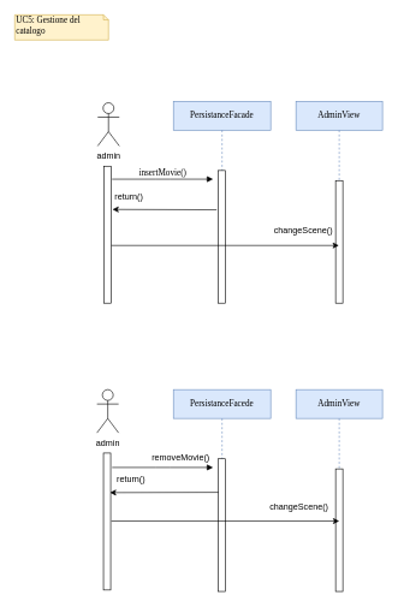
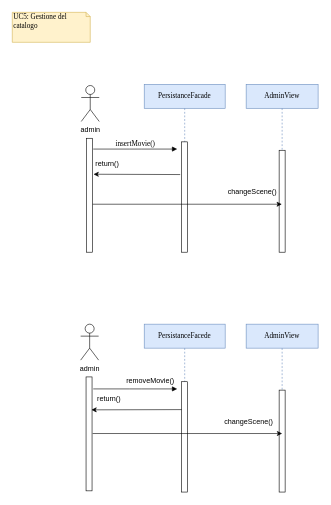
  <mxCell id="0" />
  <mxCell id="1" parent="0" />
  <mxCell id="2" value="PersistanceFacade" style="shape=umlLifeline;perimeter=lifelinePerimeter;whiteSpace=wrap;html=1;container=1;collapsible=0;recursiveResize=0;outlineConnect=0;rounded=0;shadow=0;comic=0;labelBackgroundColor=none;strokeWidth=1;fontFamily=Verdana;fontSize=12;align=center;fillColor=#dae8fc;strokeColor=#6c8ebf;" parent="1" vertex="1"><mxGeometry x="240" y="140" width="135" height="280" as="geometry" /></mxCell>
  <mxCell id="3" value="" style="html=1;points=[];perimeter=orthogonalPerimeter;rounded=0;shadow=0;comic=0;labelBackgroundColor=none;strokeWidth=1;fontFamily=Verdana;fontSize=12;align=center;" parent="2" vertex="1"><mxGeometry x="62.5" y="96" width="10" height="184" as="geometry" /></mxCell>
  <mxCell id="4" value="insertMovie()" style="html=1;verticalAlign=bottom;endArrow=block;entryX=0;entryY=0;labelBackgroundColor=none;fontFamily=Verdana;fontSize=12;edgeStyle=elbowEdgeStyle;elbow=vertical;" parent="1" edge="1"><mxGeometry relative="1" as="geometry"><mxPoint x="155" y="248" as="sourcePoint" /><mxPoint x="295" y="248" as="targetPoint" /></mxGeometry></mxCell>
- <mxCell id="5" value="UC5: Gestione del catalogo" style="shape=note;whiteSpace=wrap;html=1;size=7;verticalAlign=top;align=left;spacingTop=-6;rounded=0;shadow=0;comic=0;labelBackgroundColor=none;strokeWidth=1;fontFamily=Verdana;fontSize=12;fillColor=#fff2cc;strokeColor=#d6b656;" parent="1" vertex="1"><mxGeometry width="130" height="35" as="geometry" x="20" y="20" /></mxCell>
+ <mxCell id="5" value="UC5: Gestione del catalogo" style="shape=note;whiteSpace=wrap;html=1;size=7;verticalAlign=top;align=left;spacingTop=-6;rounded=0;shadow=0;comic=0;labelBackgroundColor=none;strokeWidth=1;fontFamily=Verdana;fontSize=12;fillColor=#fff2cc;strokeColor=#d6b656;" parent="1" vertex="1"><mxGeometry x="20" y="20" width="130" height="50" as="geometry" /></mxCell>
  <mxCell id="6" value="AdminView" style="shape=umlLifeline;perimeter=lifelinePerimeter;whiteSpace=wrap;html=1;container=1;collapsible=0;recursiveResize=0;outlineConnect=0;rounded=0;shadow=0;comic=0;labelBackgroundColor=none;strokeWidth=1;fontFamily=Verdana;fontSize=12;align=center;fillColor=#dae8fc;strokeColor=#6c8ebf;" parent="1" vertex="1"><mxGeometry x="410" y="140" width="120" height="280" as="geometry" /></mxCell>
  <mxCell id="7" value="" style="html=1;points=[];perimeter=orthogonalPerimeter;rounded=0;shadow=0;comic=0;labelBackgroundColor=none;strokeWidth=1;fontFamily=Verdana;fontSize=12;align=center;" parent="6" vertex="1"><mxGeometry x="55" y="110" width="10" height="170" as="geometry" /></mxCell>
  <mxCell id="8" value="PersistanceFacede" style="shape=umlLifeline;perimeter=lifelinePerimeter;whiteSpace=wrap;html=1;container=1;collapsible=0;recursiveResize=0;outlineConnect=0;rounded=0;shadow=0;comic=0;labelBackgroundColor=none;strokeWidth=1;fontFamily=Verdana;fontSize=12;align=center;fillColor=#dae8fc;strokeColor=#6c8ebf;" parent="1" vertex="1"><mxGeometry x="240" y="540" width="135" height="280" as="geometry" /></mxCell>
  <mxCell id="9" value="" style="html=1;points=[];perimeter=orthogonalPerimeter;rounded=0;shadow=0;comic=0;labelBackgroundColor=none;strokeWidth=1;fontFamily=Verdana;fontSize=12;align=center;" parent="8" vertex="1"><mxGeometry x="62.5" y="96" width="10" height="184" as="geometry" /></mxCell>
  <mxCell id="10" value="" style="endArrow=classic;html=1;rounded=0;entryX=0.9;entryY=0.289;entryDx=0;entryDy=0;entryPerimeter=0;" edge="1" parent="8" target="19"><mxGeometry width="50" height="50" relative="1" as="geometry"><mxPoint x="62.5" y="142.5" as="sourcePoint" /><mxPoint x="-82" y="142" as="targetPoint" /></mxGeometry></mxCell>
  <mxCell id="11" value="return()" style="text;html=1;align=center;verticalAlign=middle;resizable=0;points=[];autosize=1;strokeColor=none;fillColor=none;" vertex="1" parent="8"><mxGeometry x="-89.5" y="110" width="60" height="30" as="geometry" /></mxCell>
  <mxCell id="12" value="" style="html=1;verticalAlign=bottom;endArrow=block;entryX=0;entryY=0;labelBackgroundColor=none;fontFamily=Verdana;fontSize=12;edgeStyle=elbowEdgeStyle;elbow=vertical;" parent="1" edge="1"><mxGeometry x="0.071" y="8" relative="1" as="geometry"><mxPoint x="155" y="648" as="sourcePoint" /><mxPoint x="295" y="648" as="targetPoint" /><mxPoint as="offset" /></mxGeometry></mxCell>
  <mxCell id="13" value="AdminView" style="shape=umlLifeline;perimeter=lifelinePerimeter;whiteSpace=wrap;html=1;container=1;collapsible=0;recursiveResize=0;outlineConnect=0;rounded=0;shadow=0;comic=0;labelBackgroundColor=none;strokeWidth=1;fontFamily=Verdana;fontSize=12;align=center;fillColor=#dae8fc;strokeColor=#6c8ebf;" parent="1" vertex="1"><mxGeometry x="410" y="540" width="120" height="280" as="geometry" /></mxCell>
  <mxCell id="14" value="" style="html=1;points=[];perimeter=orthogonalPerimeter;rounded=0;shadow=0;comic=0;labelBackgroundColor=none;strokeWidth=1;fontFamily=Verdana;fontSize=12;align=center;" parent="13" vertex="1"><mxGeometry x="55" y="110" width="10" height="170" as="geometry" /></mxCell>
  <mxCell id="15" value="" style="html=1;points=[];perimeter=orthogonalPerimeter;rounded=0;shadow=0;comic=0;labelBackgroundColor=none;strokeWidth=1;fontFamily=Verdana;fontSize=12;align=center;" vertex="1" parent="1"><mxGeometry x="144" y="230" width="10" height="190" as="geometry" /></mxCell>
  <mxCell id="16" value="admin" style="shape=umlActor;verticalLabelPosition=bottom;verticalAlign=top;html=1;outlineConnect=0;" vertex="1" parent="1"><mxGeometry x="135" y="142" width="30" height="60" as="geometry" /></mxCell>
  <mxCell id="17" value="" style="endArrow=classic;html=1;rounded=0;" edge="1" parent="1"><mxGeometry width="50" height="50" relative="1" as="geometry"><mxPoint x="300" y="290.5" as="sourcePoint" /><mxPoint x="155.5" y="290" as="targetPoint" /></mxGeometry></mxCell>
  <mxCell id="18" value="return()" style="text;html=1;align=center;verticalAlign=middle;resizable=0;points=[];autosize=1;strokeColor=none;fillColor=none;" vertex="1" parent="1"><mxGeometry x="148" y="258" width="60" height="30" as="geometry" /></mxCell>
  <mxCell id="19" value="" style="html=1;points=[];perimeter=orthogonalPerimeter;rounded=0;shadow=0;comic=0;labelBackgroundColor=none;strokeWidth=1;fontFamily=Verdana;fontSize=12;align=center;" vertex="1" parent="1"><mxGeometry x="143" y="628" width="10" height="190" as="geometry" /></mxCell>
  <mxCell id="20" value="admin" style="shape=umlActor;verticalLabelPosition=bottom;verticalAlign=top;html=1;outlineConnect=0;" vertex="1" parent="1"><mxGeometry x="134" y="540" width="30" height="60" as="geometry" /></mxCell>
  <mxCell id="21" value="removeMovie()" style="text;html=1;align=center;verticalAlign=middle;resizable=0;points=[];autosize=1;strokeColor=none;fillColor=none;" vertex="1" parent="1"><mxGeometry x="200" y="620" width="100" height="30" as="geometry" /></mxCell>
  <mxCell id="22" value="changeScene()" style="text;html=1;align=center;verticalAlign=middle;resizable=0;points=[];autosize=1;strokeColor=none;fillColor=none;" vertex="1" parent="1"><mxGeometry x="370" y="305" width="100" height="30" as="geometry" /></mxCell>
  <mxCell id="23" value="" style="endArrow=classic;html=1;rounded=0;" edge="1" parent="1" target="6"><mxGeometry width="50" height="50" relative="1" as="geometry"><mxPoint x="154" y="340" as="sourcePoint" /><mxPoint x="224" y="340" as="targetPoint" /></mxGeometry></mxCell>
  <mxCell id="24" value="" style="endArrow=classic;html=1;rounded=0;" edge="1" parent="1"><mxGeometry width="50" height="50" relative="1" as="geometry"><mxPoint x="154" y="722.38" as="sourcePoint" /><mxPoint x="470" y="722.38" as="targetPoint" /></mxGeometry></mxCell>
  <mxCell id="25" value="changeScene()" style="text;html=1;align=center;verticalAlign=middle;resizable=0;points=[];autosize=1;strokeColor=none;fillColor=none;" vertex="1" parent="1"><mxGeometry x="364" y="688" width="100" height="30" as="geometry" /></mxCell>
